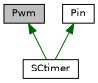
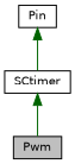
  digraph {
    node [color=black fillcolor=white fontname=Helvetica fontsize=10 shape=record style=filled]
    edge [color=darkgreen dir=back fontname=Helvetica fontsize=10 labelfontname=Helvetica labelfontsize=10 style=solid]
    n1 [fillcolor=grey75 fontcolor=black height=0.2 label=Pwm width=0.4]
    n2 [height=0.2 label=SCtimer width=0.4]
    n3 [height=0.2 label=Pin width=0.4]
-   n1 -> n2
+   n2 -> n1
    n3 -> n2
  }
